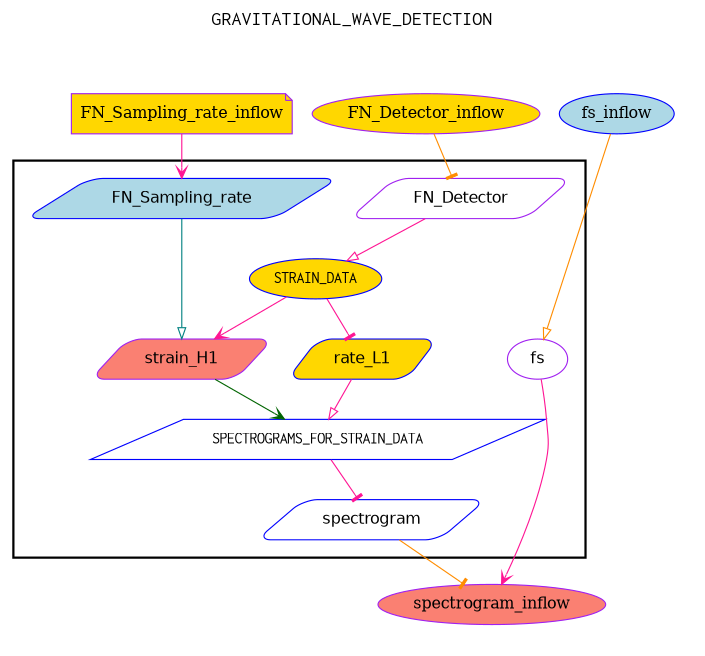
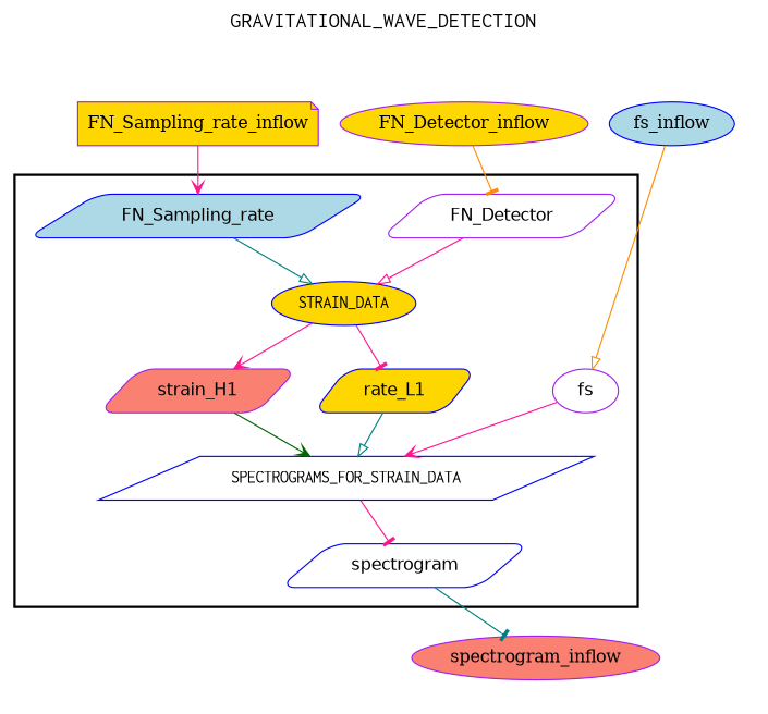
  digraph {
    fontname=Courier
    fontsize=18
    label=GRAVITATIONAL_WAVE_DETECTION
    labelloc=t
    rankdir=TB
    node [color=blue fillcolor=gold fontname=Helvetica peripheries=1 shape=parallelogram style=filled]
    edge [arrowhead=vee color=deeppink]
    n1 [fontname=Courier label=STRAIN_DATA shape=ellipse]
    SPECTROGRAMS_FOR_STRAIN_DATA [fillcolor=white fontname=Courier]
    FN_Detector [color=purple fillcolor=white style="rounded,filled"]
    FN_Sampling_rate [fillcolor=lightblue style="rounded,filled"]
    strain_H1 [color=purple fillcolor=salmon style="rounded,filled"]
    n6 [label=rate_L1 style="rounded,filled"]
    spectrogram [fillcolor=white style="rounded,filled"]
    fs [color=purple fillcolor=white shape=ellipse style="rounded,filled"]
    fs_inflow [fillcolor=lightblue shape=ellipse width=0.2 fontname=""]
    FN_Detector_inflow [color=purple shape=ellipse width=0.2 fontname=""]
    FN_Sampling_rate_inflow [color=purple shape=note width=0.2 fontname=""]
    n12 [color=purple fillcolor=salmon label=spectrogram_inflow shape=ellipse width=0.2 fontname=""]
    subgraph cluster_1 {
      color=black
      label=""
      penwidth=2
      subgraph cluster_2 {
        color=white
        label=""
        penwidth=2
        n1
        SPECTROGRAMS_FOR_STRAIN_DATA
        FN_Detector
        FN_Sampling_rate
        strain_H1
        n6
        spectrogram
        fs
      }
    }
    subgraph cluster_3 {
      color=white
      label=""
      penwidth=2
      subgraph cluster_4 {
        color=white
        label=""
        penwidth=2
        n12
      }
    }
    subgraph cluster_5 {
      color=white
      label=""
      penwidth=2
      subgraph cluster_6 {
        color=white
        label=""
        penwidth=2
        fs_inflow
        FN_Detector_inflow
        FN_Sampling_rate_inflow
      }
    }
    n1 -> strain_H1
    n1 -> n6 [arrowhead=tee]
    SPECTROGRAMS_FOR_STRAIN_DATA -> spectrogram [arrowhead=tee]
    FN_Detector -> n1 [arrowhead=onormal]
-   FN_Sampling_rate -> strain_H1 [arrowhead=onormal color=teal]
+   FN_Sampling_rate -> n1 [arrowhead=onormal color=teal]
    strain_H1 -> SPECTROGRAMS_FOR_STRAIN_DATA [color=darkgreen]
-   n6 -> SPECTROGRAMS_FOR_STRAIN_DATA [arrowhead=onormal]
-   spectrogram -> n12 [arrowhead=tee color=darkorange]
-   fs -> n12
+   n6 -> SPECTROGRAMS_FOR_STRAIN_DATA [arrowhead=onormal color=teal]
+   spectrogram -> n12 [arrowhead=tee color=teal]
+   fs -> SPECTROGRAMS_FOR_STRAIN_DATA
    fs_inflow -> fs [arrowhead=onormal color=darkorange]
    FN_Detector_inflow -> FN_Detector [arrowhead=tee color=darkorange]
    FN_Sampling_rate_inflow -> FN_Sampling_rate
  }
